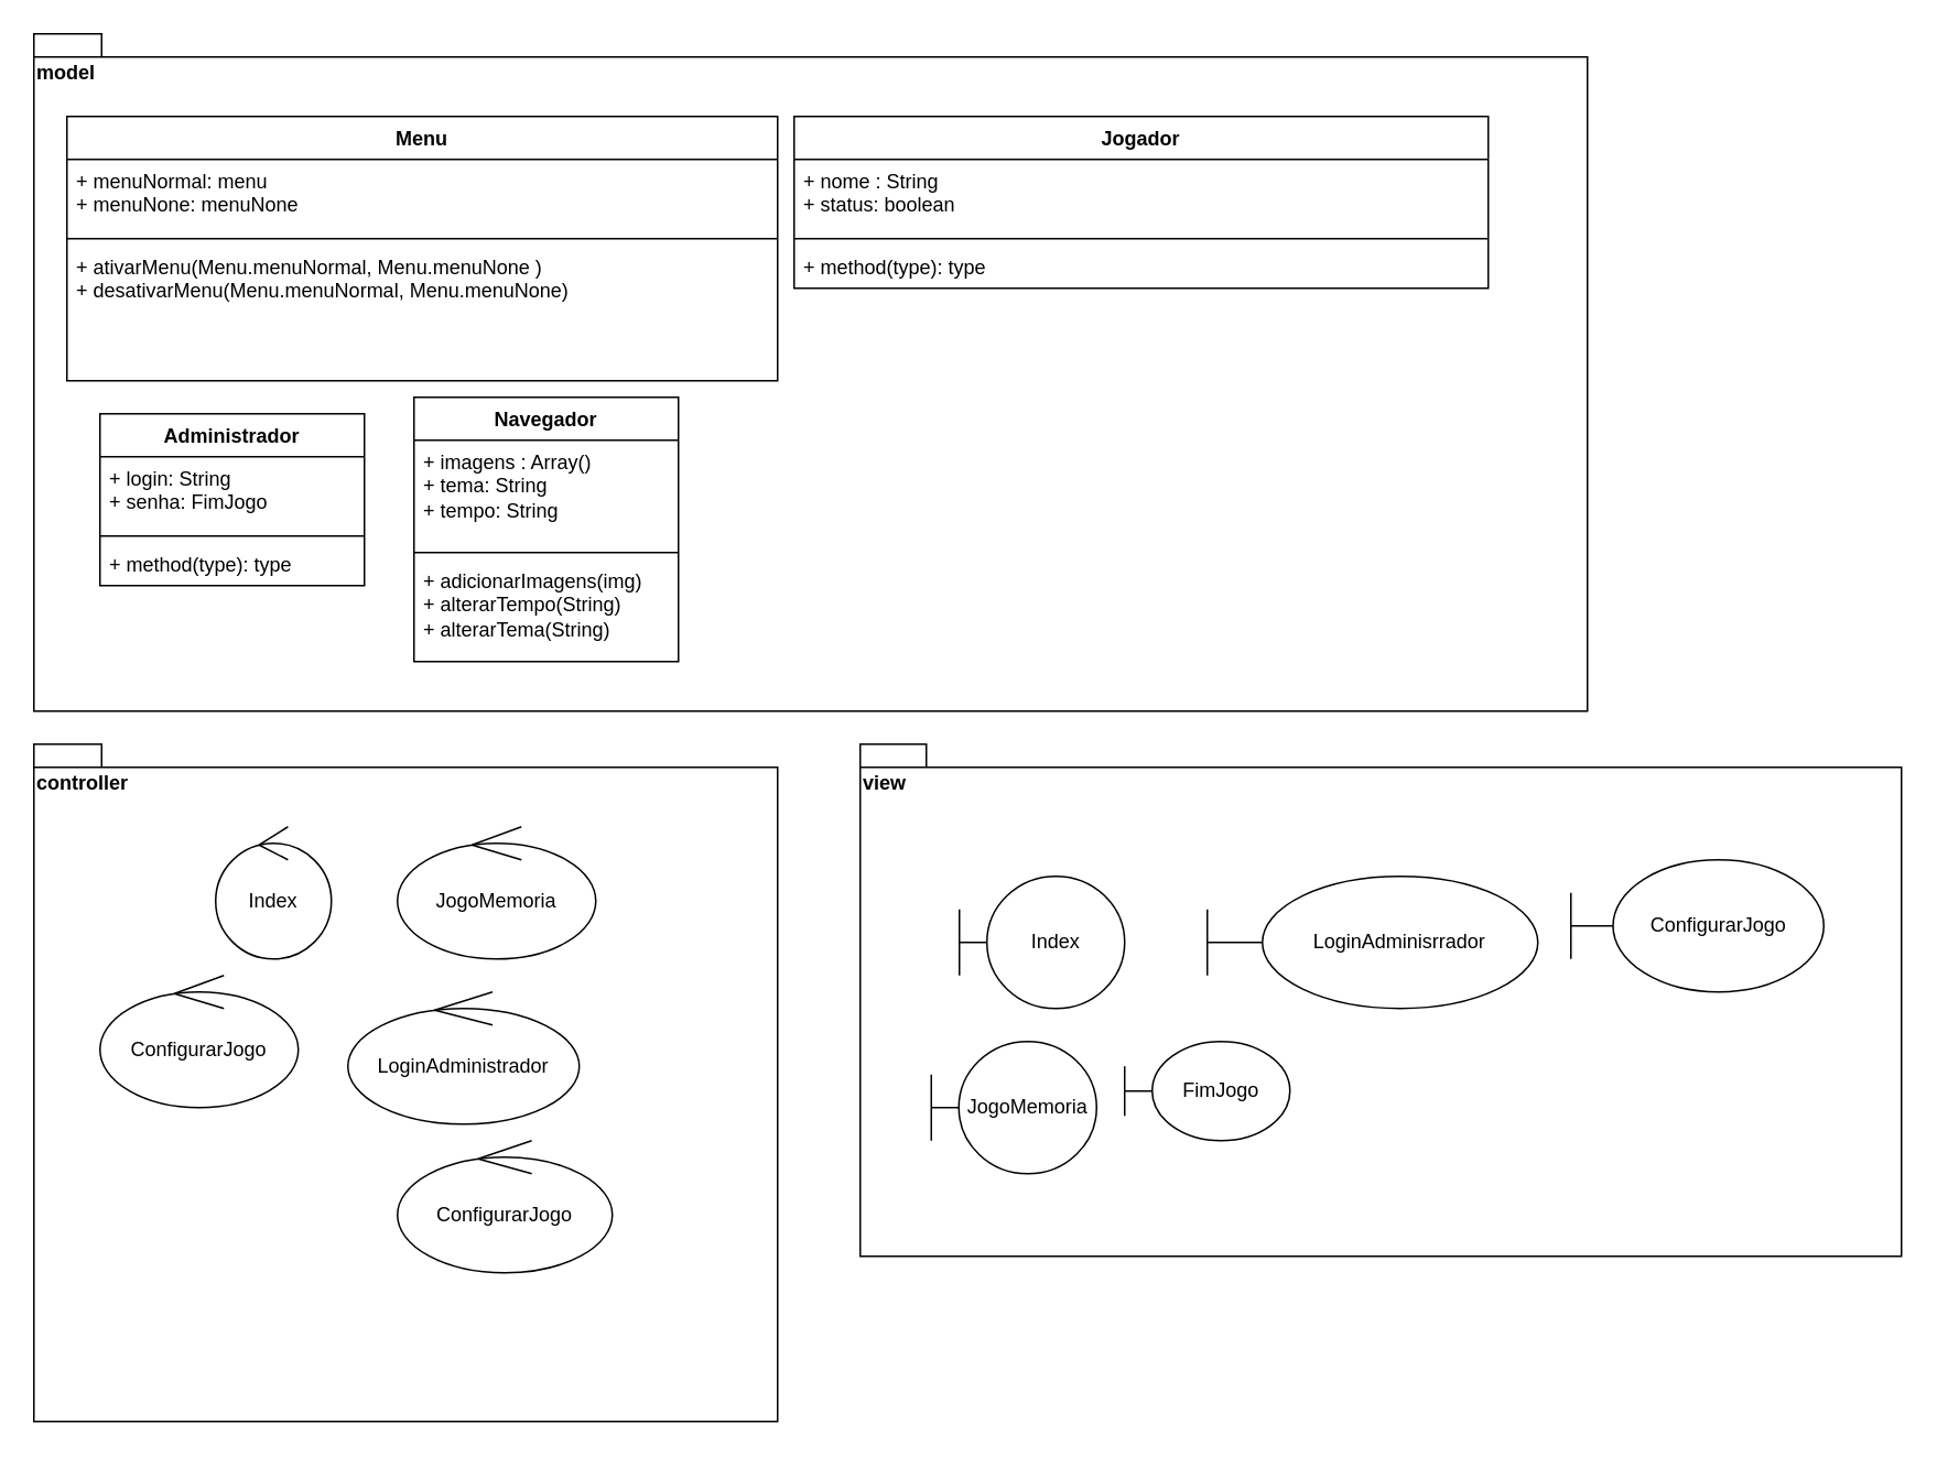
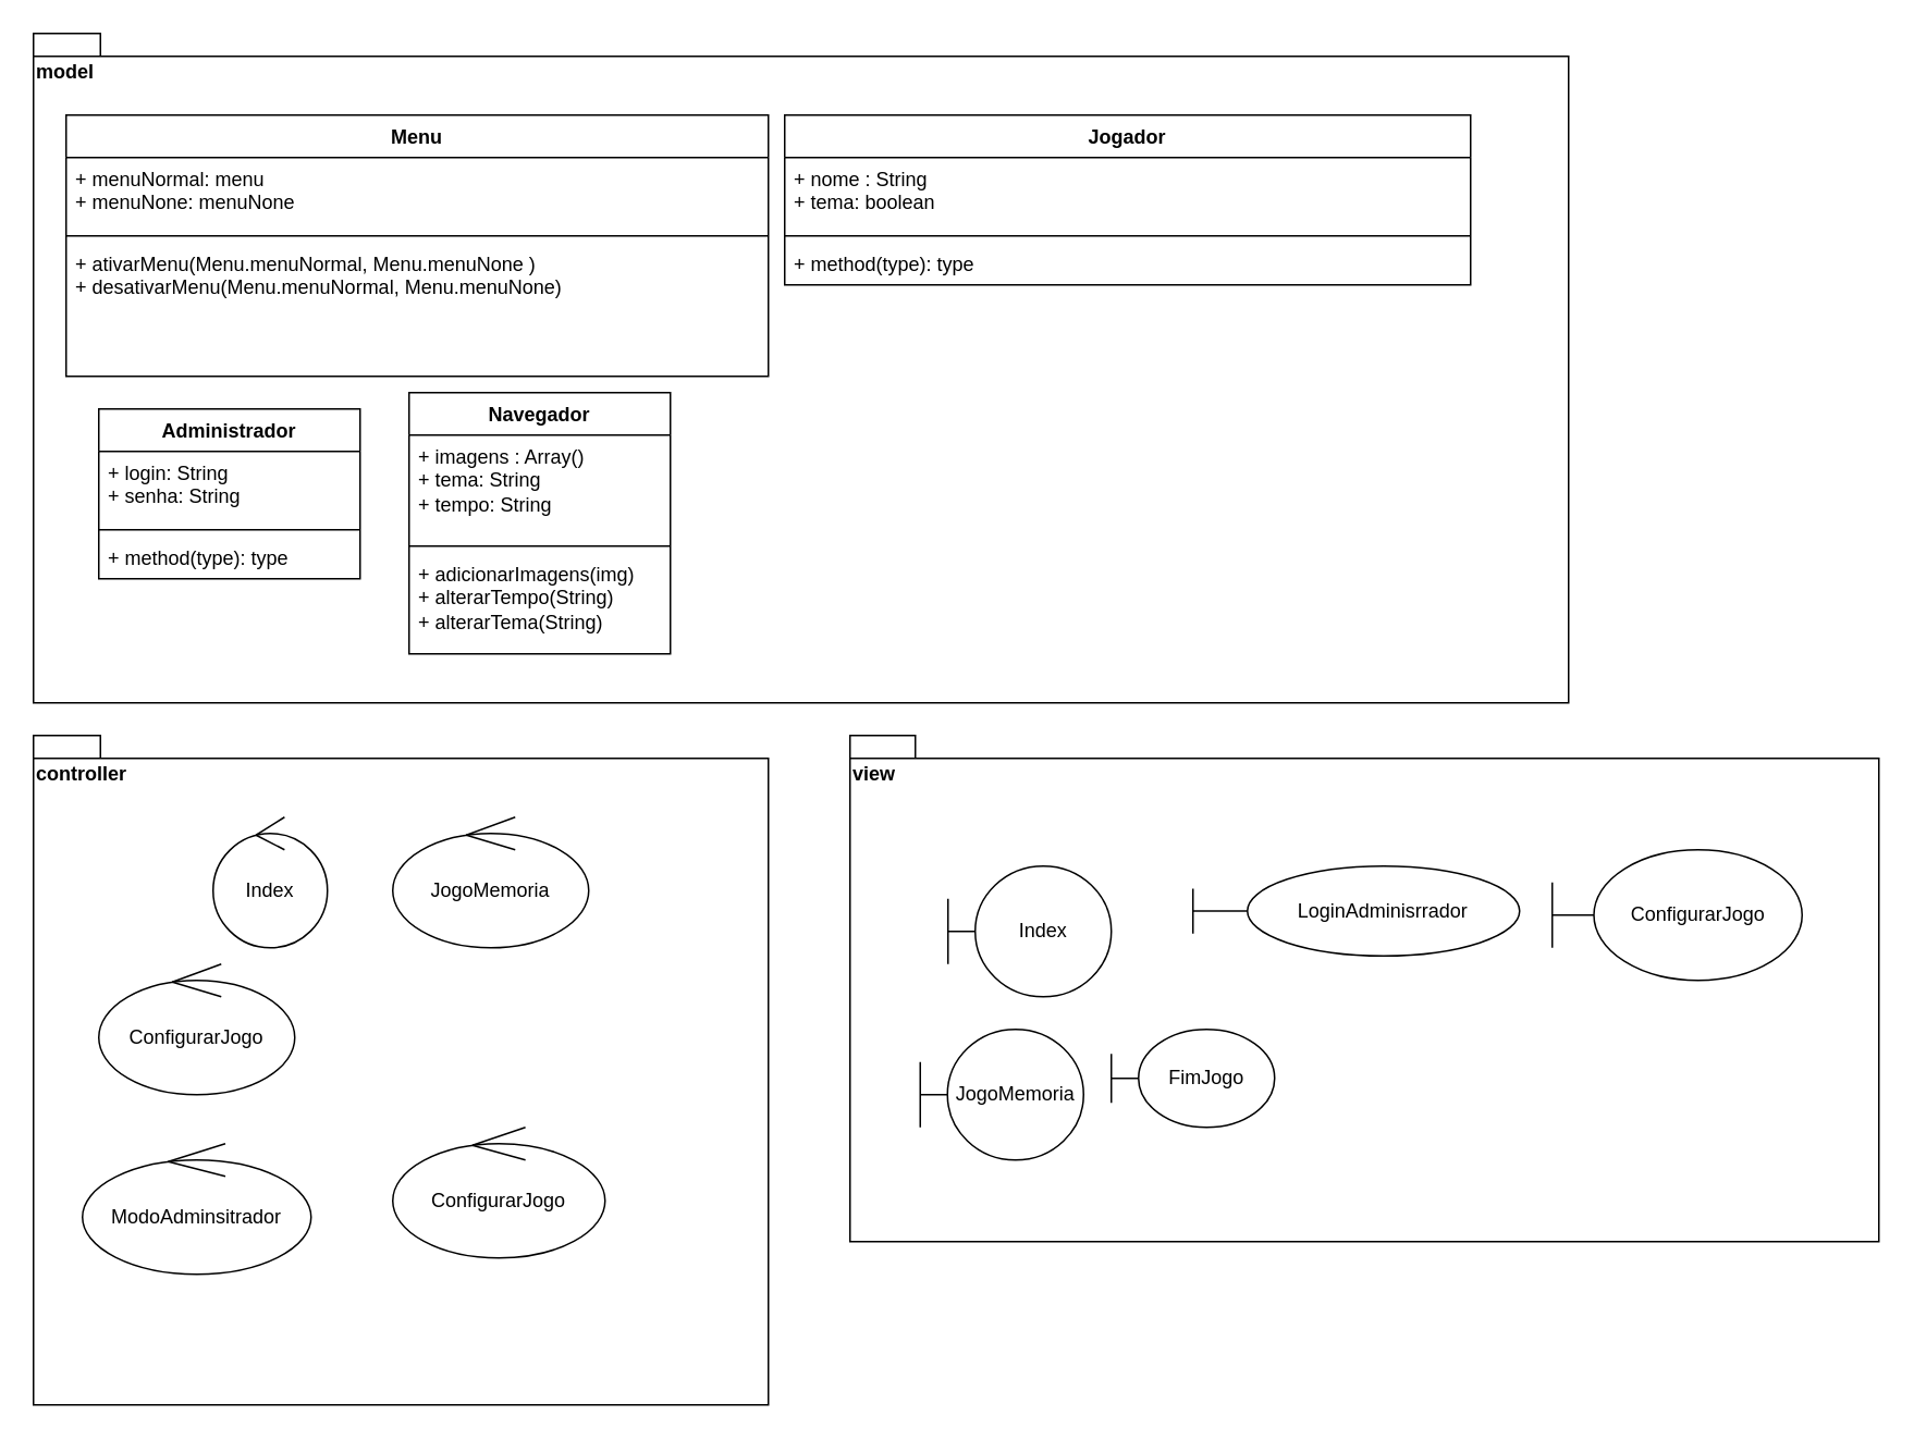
  <mxCell id="0" />
  <mxCell id="1" parent="0" />
  <mxCell id="2" value="model" style="shape=folder;fontStyle=1;spacingTop=10;tabWidth=40;tabHeight=14;tabPosition=left;movable=1;resizable=1;rotatable=1;deletable=1;editable=1;locked=0;connectable=1;labelBorderColor=none;whiteSpace=wrap;html=1;labelPosition=center;verticalLabelPosition=middle;align=left;verticalAlign=top;" parent="1" vertex="1"><mxGeometry x="20" y="20" width="940" height="410" as="geometry" /></mxCell>
  <mxCell id="3" value="Menu&lt;br&gt;" style="swimlane;fontStyle=1;align=center;verticalAlign=top;childLayout=stackLayout;horizontal=1;startSize=26;horizontalStack=0;resizeParent=1;resizeParentMax=0;resizeLast=0;collapsible=1;marginBottom=0;whiteSpace=wrap;html=1;" parent="1" vertex="1"><mxGeometry x="40" y="70" width="430" height="160" as="geometry" /></mxCell>
  <mxCell id="4" value="+ menuNormal: menu&lt;br&gt;+ menuNone: menuNone&lt;br&gt;" style="text;strokeColor=none;fillColor=none;align=left;verticalAlign=top;spacingLeft=4;spacingRight=4;overflow=hidden;rotatable=0;points=[[0,0.5],[1,0.5]];portConstraint=eastwest;whiteSpace=wrap;html=1;" parent="3" vertex="1"><mxGeometry y="26" width="430" height="44" as="geometry" /></mxCell>
  <mxCell id="5" value="" style="line;strokeWidth=1;fillColor=none;align=left;verticalAlign=middle;spacingTop=-1;spacingLeft=3;spacingRight=3;rotatable=0;labelPosition=right;points=[];portConstraint=eastwest;strokeColor=inherit;" parent="3" vertex="1"><mxGeometry y="70" width="430" height="8" as="geometry" /></mxCell>
  <mxCell id="6" value="+ ativarMenu(Menu.menuNormal, Menu.menuNone )&lt;br&gt;+ desativarMenu(Menu.menuNormal, Menu.menuNone)" style="text;strokeColor=none;fillColor=none;align=left;verticalAlign=top;spacingLeft=4;spacingRight=4;overflow=hidden;rotatable=0;points=[[0,0.5],[1,0.5]];portConstraint=eastwest;whiteSpace=wrap;html=1;" parent="3" vertex="1"><mxGeometry y="78" width="430" height="82" as="geometry" /></mxCell>
  <mxCell id="7" value="view" style="shape=folder;fontStyle=1;spacingTop=10;tabWidth=40;tabHeight=14;tabPosition=left;movable=1;resizable=1;rotatable=1;deletable=1;editable=1;locked=0;connectable=1;labelBorderColor=none;whiteSpace=wrap;html=1;labelPosition=center;verticalLabelPosition=middle;align=left;verticalAlign=top;" parent="1" vertex="1"><mxGeometry x="520" y="450" width="630" height="310" as="geometry" /></mxCell>
  <mxCell id="8" value="controller" style="shape=folder;fontStyle=1;spacingTop=10;tabWidth=40;tabHeight=14;tabPosition=left;movable=1;resizable=1;rotatable=1;deletable=1;editable=1;locked=0;connectable=1;labelBorderColor=none;whiteSpace=wrap;html=1;labelPosition=center;verticalLabelPosition=middle;align=left;verticalAlign=top;" parent="1" vertex="1"><mxGeometry x="20" y="450" width="450" height="410" as="geometry" /></mxCell>
  <mxCell id="9" value="Jogador" style="swimlane;fontStyle=1;align=center;verticalAlign=top;childLayout=stackLayout;horizontal=1;startSize=26;horizontalStack=0;resizeParent=1;resizeParentMax=0;resizeLast=0;collapsible=1;marginBottom=0;whiteSpace=wrap;html=1;" parent="1" vertex="1"><mxGeometry x="480" y="70" width="420" height="104" as="geometry" /></mxCell>
- <mxCell id="10" value="+ nome : String&lt;br&gt;+ status: boolean" style="text;strokeColor=none;fillColor=none;align=left;verticalAlign=top;spacingLeft=4;spacingRight=4;overflow=hidden;rotatable=0;points=[[0,0.5],[1,0.5]];portConstraint=eastwest;whiteSpace=wrap;html=1;" parent="9" vertex="1"><mxGeometry y="26" width="420" height="44" as="geometry" /></mxCell>
+ <mxCell id="10" value="+ nome : String&lt;br&gt;+ tema: boolean" style="text;strokeColor=none;fillColor=none;align=left;verticalAlign=top;spacingLeft=4;spacingRight=4;overflow=hidden;rotatable=0;points=[[0,0.5],[1,0.5]];portConstraint=eastwest;whiteSpace=wrap;html=1;" parent="9" vertex="1"><mxGeometry y="26" width="420" height="44" as="geometry" /></mxCell>
  <mxCell id="11" value="" style="line;strokeWidth=1;fillColor=none;align=left;verticalAlign=middle;spacingTop=-1;spacingLeft=3;spacingRight=3;rotatable=0;labelPosition=right;points=[];portConstraint=eastwest;strokeColor=inherit;" parent="9" vertex="1"><mxGeometry y="70" width="420" height="8" as="geometry" /></mxCell>
  <mxCell id="12" value="+ method(type): type" style="text;strokeColor=none;fillColor=none;align=left;verticalAlign=top;spacingLeft=4;spacingRight=4;overflow=hidden;rotatable=0;points=[[0,0.5],[1,0.5]];portConstraint=eastwest;whiteSpace=wrap;html=1;" parent="9" vertex="1"><mxGeometry y="78" width="420" height="26" as="geometry" /></mxCell>
  <mxCell id="13" value="Administrador" style="swimlane;fontStyle=1;align=center;verticalAlign=top;childLayout=stackLayout;horizontal=1;startSize=26;horizontalStack=0;resizeParent=1;resizeParentMax=0;resizeLast=0;collapsible=1;marginBottom=0;whiteSpace=wrap;html=1;" parent="1" vertex="1"><mxGeometry x="60" y="250" width="160" height="104" as="geometry" /></mxCell>
- <mxCell id="14" value="+ login: String&lt;br&gt;+ senha: FimJogo" style="text;strokeColor=none;fillColor=none;align=left;verticalAlign=top;spacingLeft=4;spacingRight=4;overflow=hidden;rotatable=0;points=[[0,0.5],[1,0.5]];portConstraint=eastwest;whiteSpace=wrap;html=1;" parent="13" vertex="1"><mxGeometry y="26" width="160" height="44" as="geometry" /></mxCell>
+ <mxCell id="14" value="+ login: String&lt;br&gt;+ senha: String" style="text;strokeColor=none;fillColor=none;align=left;verticalAlign=top;spacingLeft=4;spacingRight=4;overflow=hidden;rotatable=0;points=[[0,0.5],[1,0.5]];portConstraint=eastwest;whiteSpace=wrap;html=1;" parent="13" vertex="1"><mxGeometry y="26" width="160" height="44" as="geometry" /></mxCell>
  <mxCell id="15" value="" style="line;strokeWidth=1;fillColor=none;align=left;verticalAlign=middle;spacingTop=-1;spacingLeft=3;spacingRight=3;rotatable=0;labelPosition=right;points=[];portConstraint=eastwest;strokeColor=inherit;" parent="13" vertex="1"><mxGeometry y="70" width="160" height="8" as="geometry" /></mxCell>
  <mxCell id="16" value="+ method(type): type" style="text;strokeColor=none;fillColor=none;align=left;verticalAlign=top;spacingLeft=4;spacingRight=4;overflow=hidden;rotatable=0;points=[[0,0.5],[1,0.5]];portConstraint=eastwest;whiteSpace=wrap;html=1;" parent="13" vertex="1"><mxGeometry y="78" width="160" height="26" as="geometry" /></mxCell>
  <mxCell id="17" value="Navegador" style="swimlane;fontStyle=1;align=center;verticalAlign=top;childLayout=stackLayout;horizontal=1;startSize=26;horizontalStack=0;resizeParent=1;resizeParentMax=0;resizeLast=0;collapsible=1;marginBottom=0;whiteSpace=wrap;html=1;" parent="1" vertex="1"><mxGeometry x="250" y="240" width="160" height="160" as="geometry" /></mxCell>
  <mxCell id="18" value="+ imagens : Array()&lt;br&gt;+ tema: String&lt;br&gt;+ tempo: String" style="text;strokeColor=none;fillColor=none;align=left;verticalAlign=top;spacingLeft=4;spacingRight=4;overflow=hidden;rotatable=0;points=[[0,0.5],[1,0.5]];portConstraint=eastwest;whiteSpace=wrap;html=1;" parent="17" vertex="1"><mxGeometry y="26" width="160" height="64" as="geometry" /></mxCell>
  <mxCell id="19" value="" style="line;strokeWidth=1;fillColor=none;align=left;verticalAlign=middle;spacingTop=-1;spacingLeft=3;spacingRight=3;rotatable=0;labelPosition=right;points=[];portConstraint=eastwest;strokeColor=inherit;" parent="17" vertex="1"><mxGeometry y="90" width="160" height="8" as="geometry" /></mxCell>
  <mxCell id="20" value="+ adicionarImagens(img)&lt;br&gt;+ alterarTempo(String)&lt;br&gt;+ alterarTema(String)&lt;br&gt;&lt;br&gt;&amp;nbsp;" style="text;strokeColor=none;fillColor=none;align=left;verticalAlign=top;spacingLeft=4;spacingRight=4;overflow=hidden;rotatable=0;points=[[0,0.5],[1,0.5]];portConstraint=eastwest;whiteSpace=wrap;html=1;" parent="17" vertex="1"><mxGeometry y="98" width="160" height="62" as="geometry" /></mxCell>
  <mxCell id="21" value="Index" style="shape=umlBoundary;whiteSpace=wrap;html=1;" parent="1" vertex="1"><mxGeometry x="580" y="530" width="100" height="80" as="geometry" /></mxCell>
- <mxCell id="22" value="LoginAdminisrrador" style="shape=umlBoundary;whiteSpace=wrap;html=1;" parent="1" vertex="1"><mxGeometry x="730" y="530" width="200" height="80" as="geometry" /></mxCell>
+ <mxCell id="22" value="LoginAdminisrrador" style="shape=umlBoundary;whiteSpace=wrap;html=1;" parent="1" vertex="1"><mxGeometry x="730" y="530" width="200" height="55" as="geometry" /></mxCell>
  <mxCell id="23" value="JogoMemoria" style="shape=umlBoundary;whiteSpace=wrap;html=1;" parent="1" vertex="1"><mxGeometry x="563" y="630" width="100" height="80" as="geometry" /></mxCell>
  <mxCell id="24" value="FimJogo" style="shape=umlBoundary;whiteSpace=wrap;html=1;" parent="1" vertex="1"><mxGeometry x="680" y="630" width="100" height="60" as="geometry" /></mxCell>
  <mxCell id="25" value="ConfigurarJogo" style="shape=umlBoundary;whiteSpace=wrap;html=1;" parent="1" vertex="1"><mxGeometry x="950" y="520" width="153" height="80" as="geometry" /></mxCell>
  <mxCell id="26" value="Index" style="ellipse;shape=umlControl;whiteSpace=wrap;html=1;" parent="1" vertex="1"><mxGeometry x="130" y="500" width="70" height="80" as="geometry" /></mxCell>
  <mxCell id="27" value="ConfigurarJogo" style="ellipse;shape=umlControl;whiteSpace=wrap;html=1;" parent="1" vertex="1"><mxGeometry x="60" y="590" width="120" height="80" as="geometry" /></mxCell>
+ <mxCell id="28" value="ModoAdminsitrador" style="ellipse;shape=umlControl;whiteSpace=wrap;html=1;" parent="1" vertex="1"><mxGeometry x="50" y="700" width="140" height="80" as="geometry" /></mxCell>
  <mxCell id="29" value="JogoMemoria" style="ellipse;shape=umlControl;whiteSpace=wrap;html=1;" parent="1" vertex="1"><mxGeometry x="240" y="500" width="120" height="80" as="geometry" /></mxCell>
- <mxCell id="30" value="LoginAdministrador" style="ellipse;shape=umlControl;whiteSpace=wrap;html=1;" parent="1" vertex="1"><mxGeometry x="210" y="600" width="140" height="80" as="geometry" /></mxCell>
  <mxCell id="31" value="ConfigurarJogo" style="ellipse;shape=umlControl;whiteSpace=wrap;html=1;" parent="1" vertex="1"><mxGeometry x="240" y="690" width="130" height="80" as="geometry" /></mxCell>
